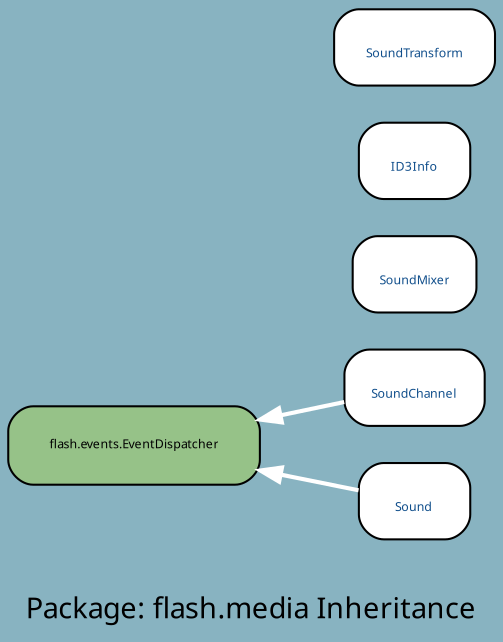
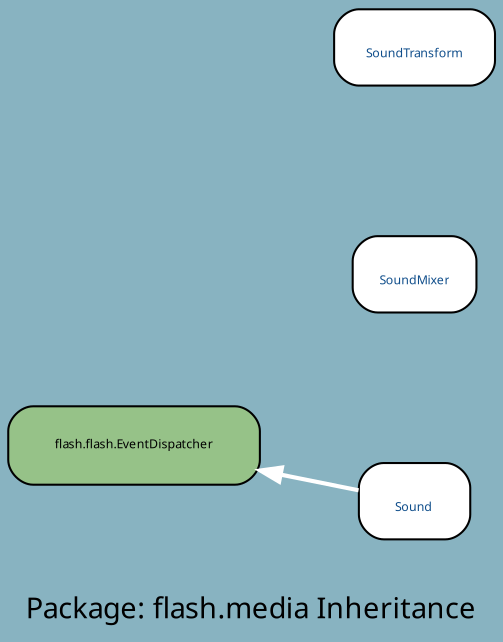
  digraph {
    bgcolor="#88B3C1"
    fontcolor=black
    fontname="DejaVu Sans Condenesed"
    fontsize=14
    label="Package: flash.media Inheritance"
    labelloc=c
    packMode="graph"
    rankdir=RL
    smoothing=avg_dist
    node [color=black fillcolor=white fontcolor="#104E8B" fontname="FFF Harmony" fontsize=6 portPos=w shape=record style="rounded,filled"]
    edge [arrowhead=normal arrowsize=1.0 color=white fontcolor=black fontname=Sans fontsize=8 minlen=1.2 style=bold]
-   n1 [height=0.50 label="{\nSoundChannel}" width=0.94]
-   "flash.events.EventDispatcher" [fillcolor="#96c288" fontcolor=black height=0.50 width=1.69 portPos=""]
+   "flash.events.EventDispatcher" [fillcolor="#96c288" fontcolor=black height=0.50 width=1.69 label="flash.flash.EventDispatcher" portPos=""]
    n3 [height=0.50 label="{\nSoundMixer}" width=0.83]
-   n4 [height=0.50 label="{\nID3Info}" width=0.75]
    n5 [height=0.50 label="{\nSound}" width=0.75]
    n6 [height=0.50 label="{\nSoundTransform}" width=1.08]
-   n1 -> "flash.events.EventDispatcher"
    n5 -> "flash.events.EventDispatcher"
  }
